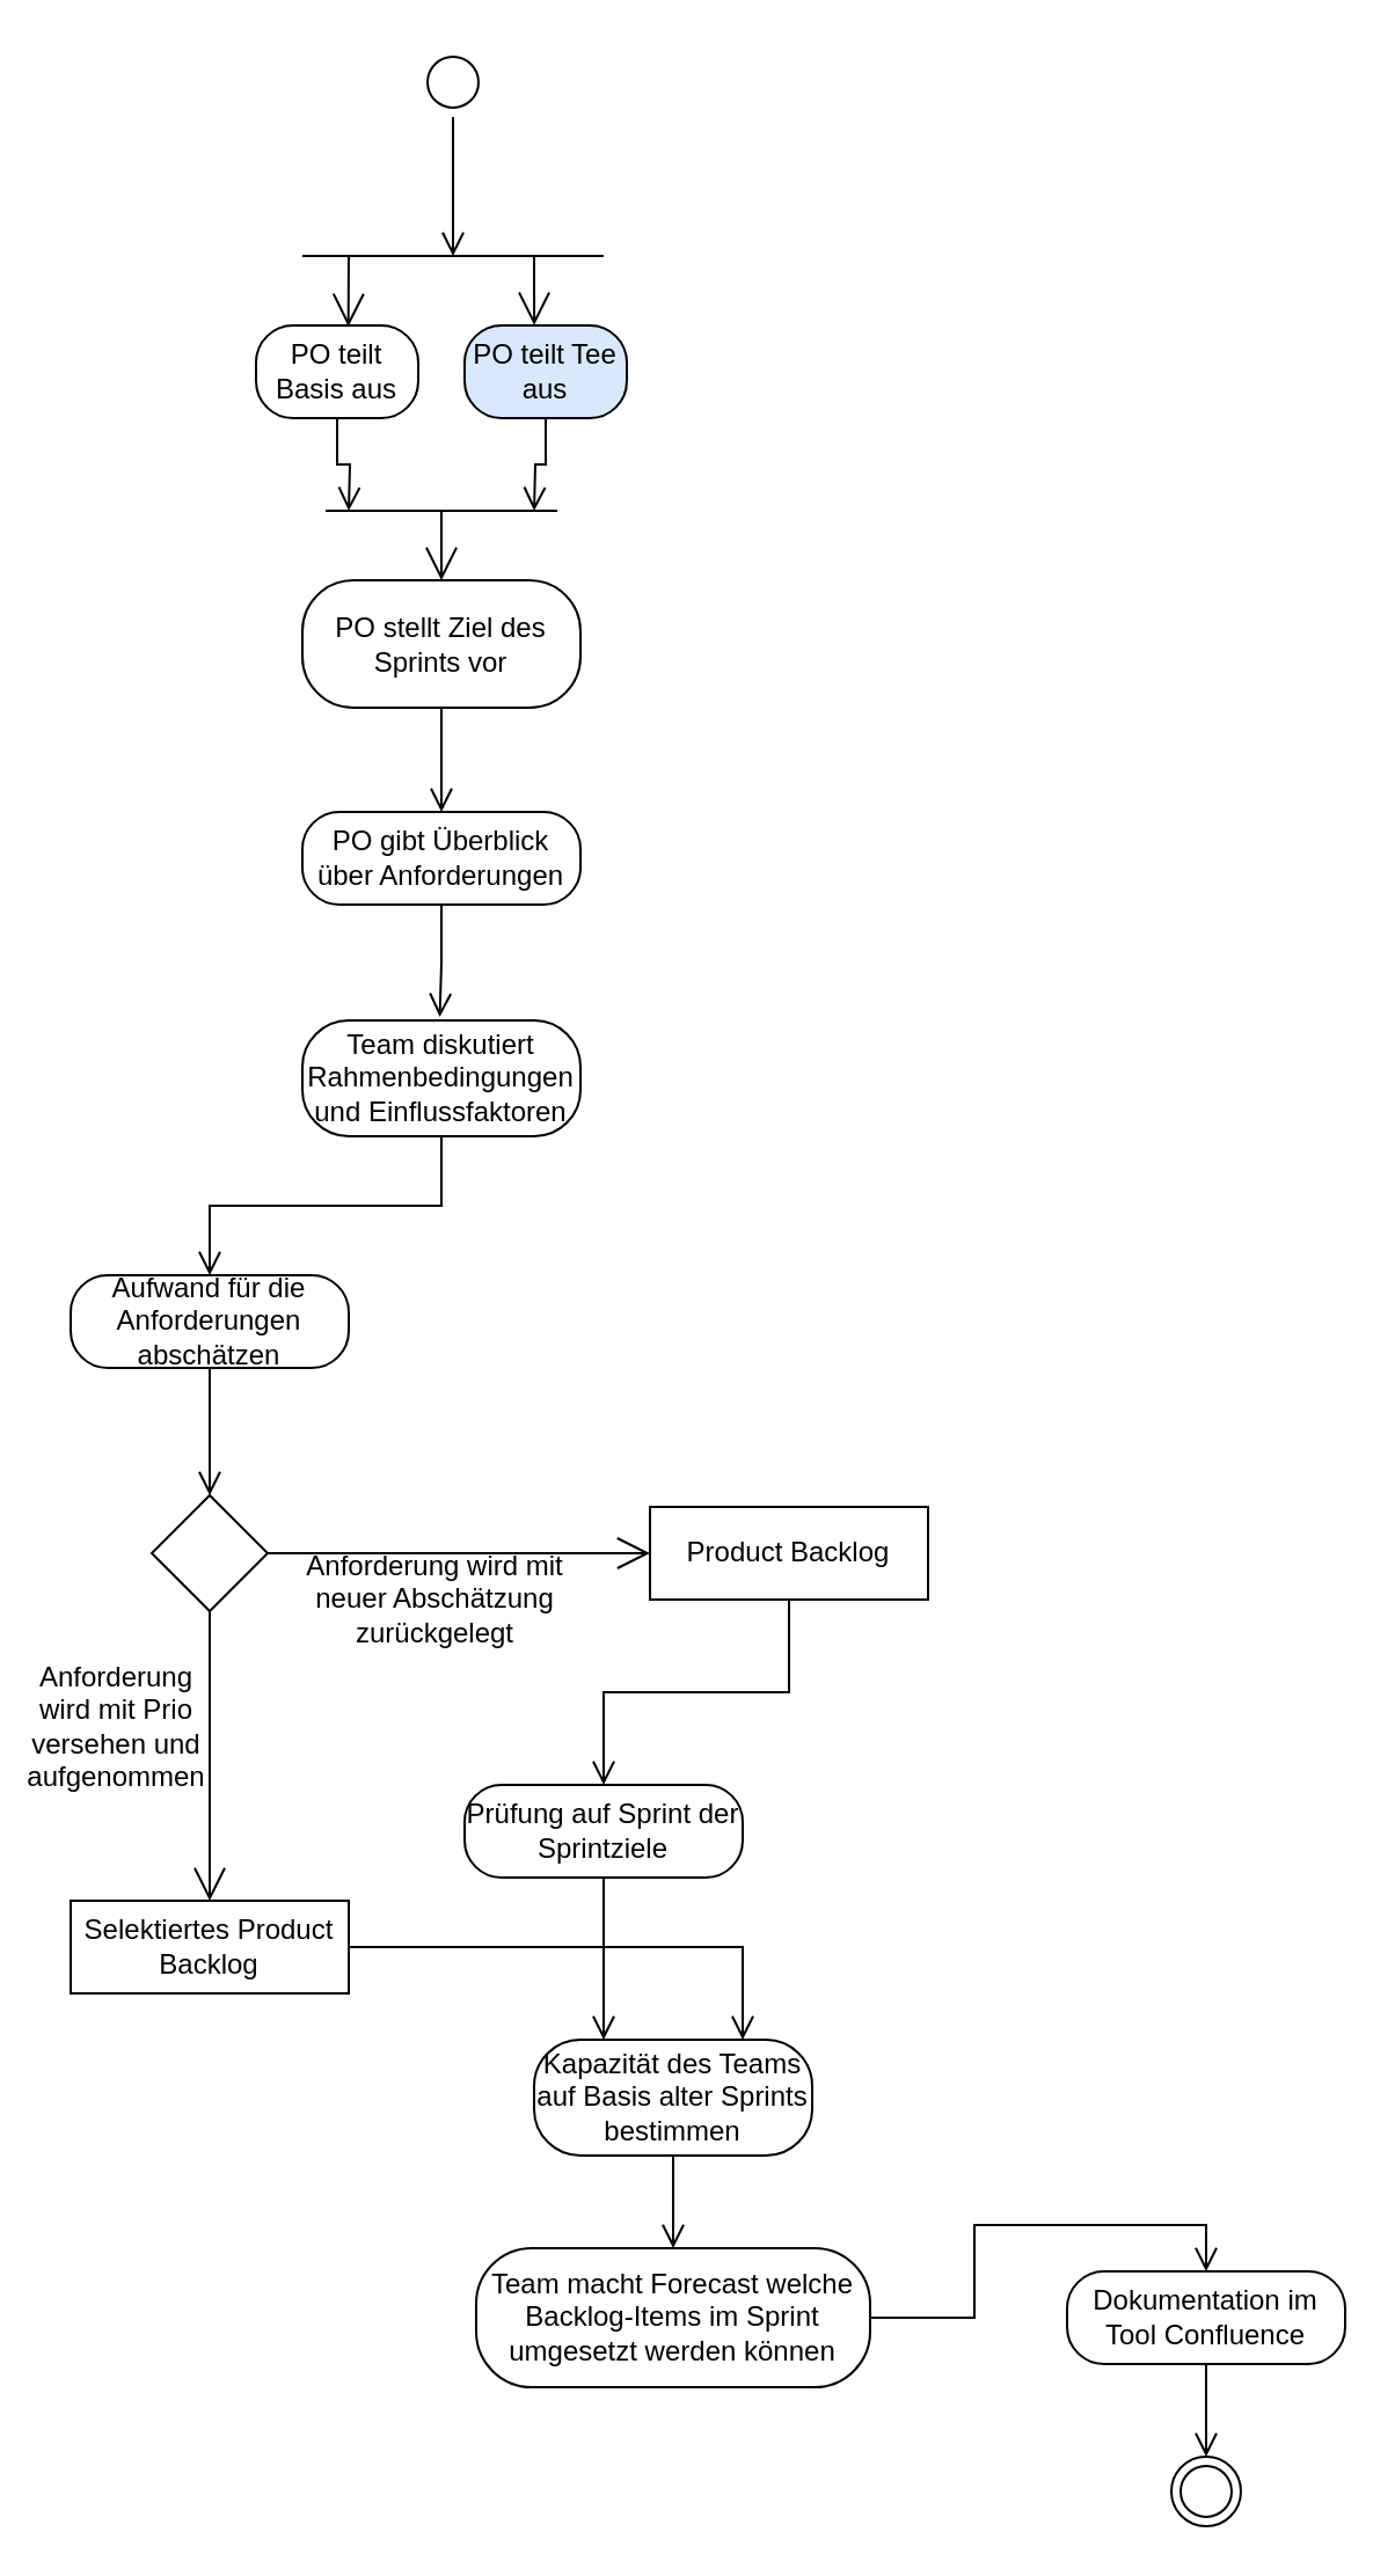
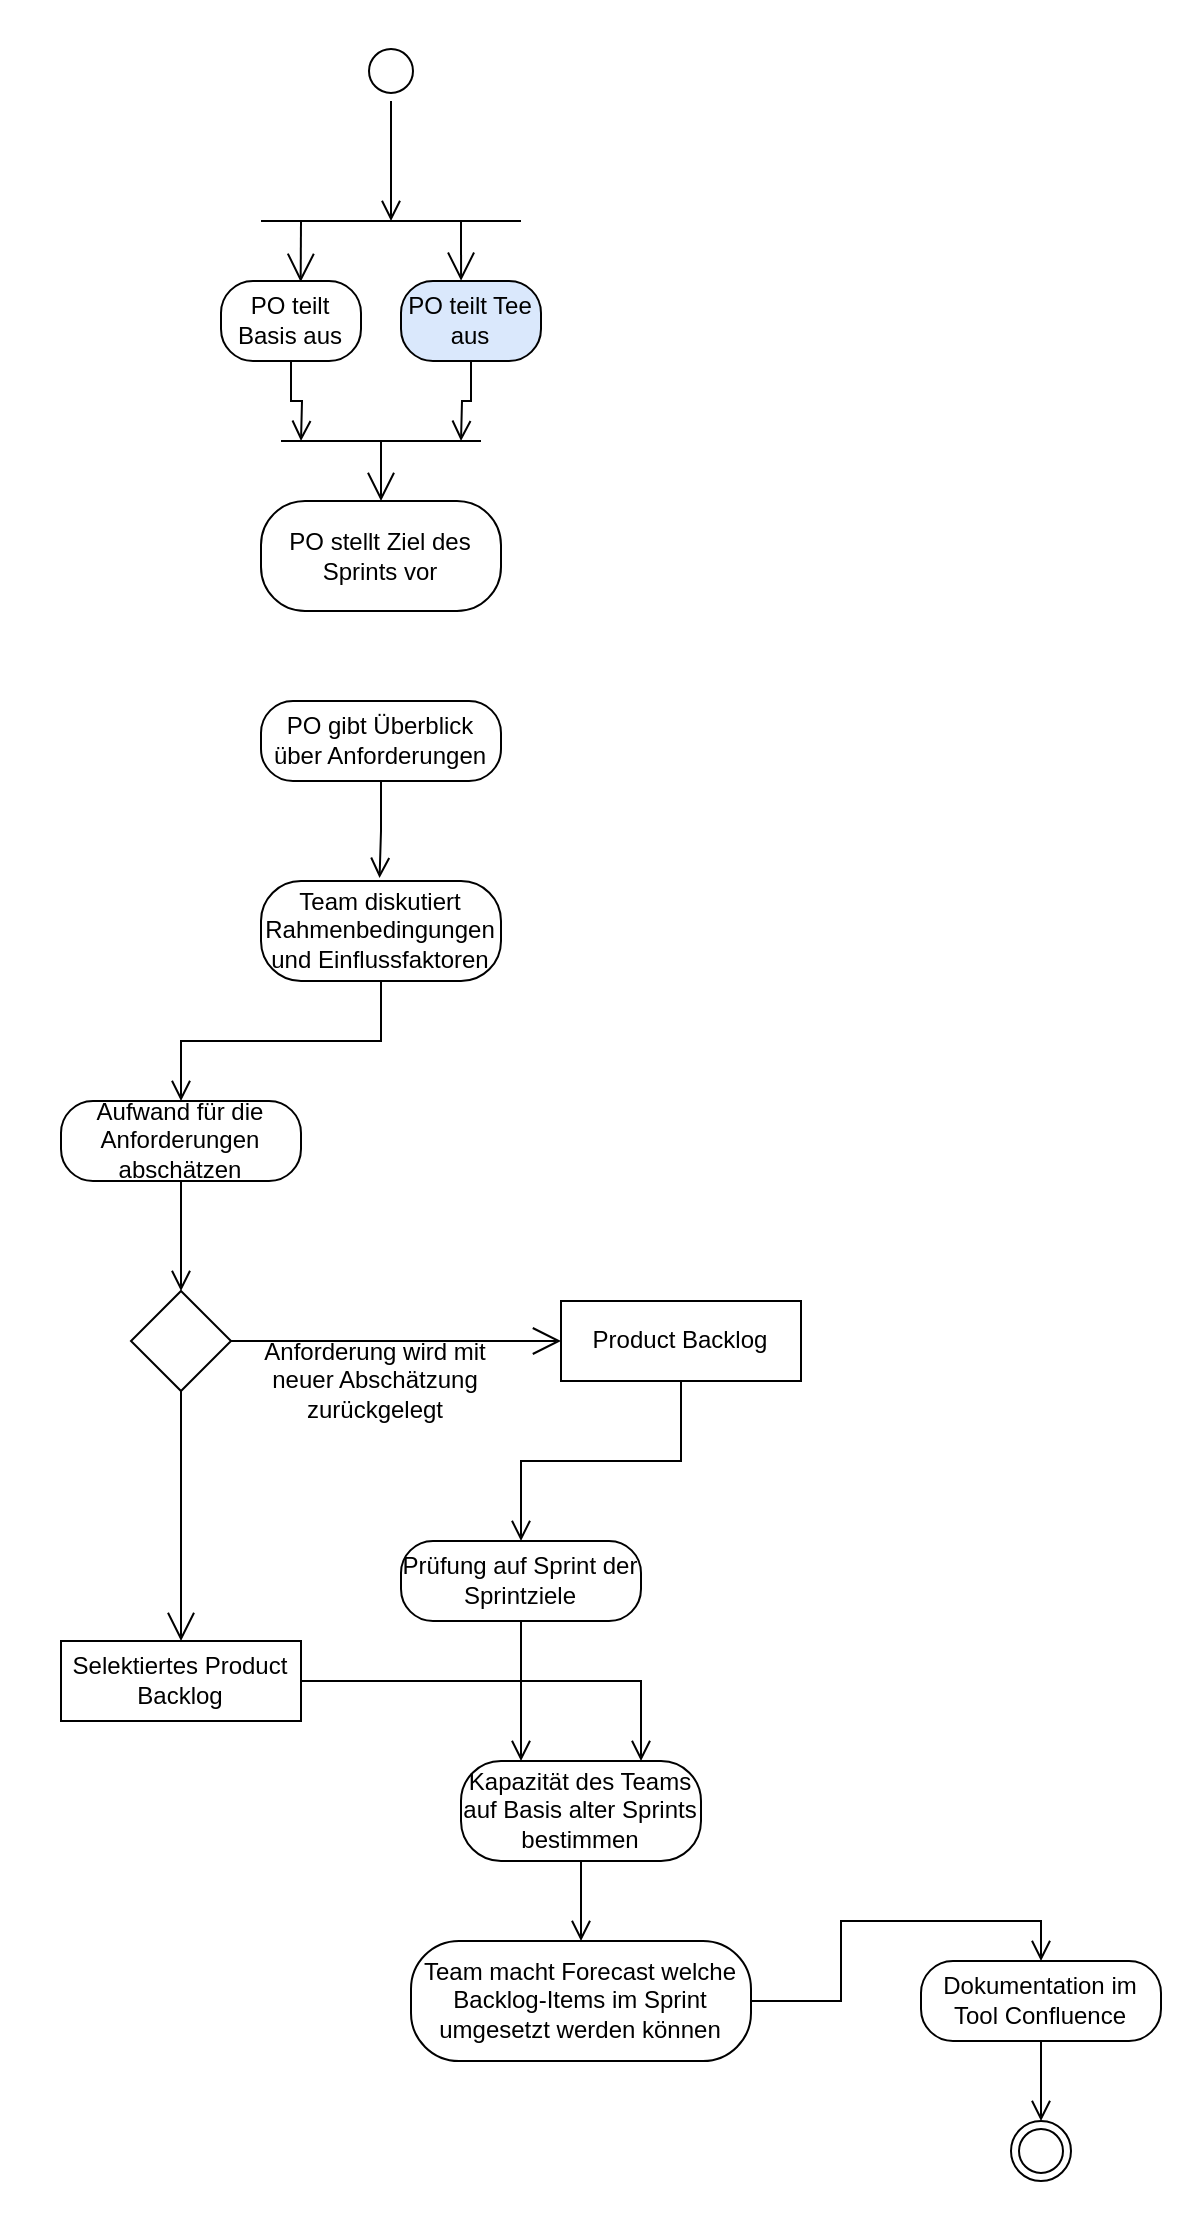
  <mxCell id="0" />
  <mxCell id="1" parent="0" />
  <mxCell id="2" value="" style="ellipse;html=1;shape=startState;labelBackgroundColor=none;" vertex="1" parent="1"><mxGeometry x="180" width="30" height="30" as="geometry" y="20" /></mxCell>
  <mxCell id="3" value="" style="edgeStyle=orthogonalEdgeStyle;html=1;verticalAlign=bottom;endArrow=open;endSize=8;rounded=0;labelBackgroundColor=none;fontColor=default;" edge="1" source="2" parent="1"><mxGeometry relative="1" as="geometry"><mxPoint x="195" y="110" as="targetPoint" /></mxGeometry></mxCell>
  <mxCell id="4" value="" style="endArrow=none;html=1;rounded=0;" edge="1" parent="1"><mxGeometry width="50" height="50" relative="1" as="geometry"><mxPoint x="130" y="110" as="sourcePoint" /><mxPoint x="260" y="110" as="targetPoint" /></mxGeometry></mxCell>
  <mxCell id="5" value="PO teilt Basis aus" style="rounded=1;whiteSpace=wrap;html=1;arcSize=40;" vertex="1" parent="1"><mxGeometry x="110" y="140" width="70" height="40" as="geometry" /></mxCell>
  <mxCell id="6" value="" style="edgeStyle=orthogonalEdgeStyle;html=1;verticalAlign=bottom;endArrow=open;endSize=8;rounded=0;" edge="1" source="5" parent="1"><mxGeometry relative="1" as="geometry"><mxPoint x="150" y="220" as="targetPoint" /></mxGeometry></mxCell>
  <mxCell id="7" value="PO teilt Tee aus" style="rounded=1;whiteSpace=wrap;html=1;arcSize=40;fillColor=#dae8fc;" vertex="1" parent="1"><mxGeometry x="200" y="140" width="70" height="40" as="geometry" /></mxCell>
  <mxCell id="8" value="" style="edgeStyle=orthogonalEdgeStyle;html=1;verticalAlign=bottom;endArrow=open;endSize=8;rounded=0;" edge="1" parent="1" source="7"><mxGeometry relative="1" as="geometry"><mxPoint x="230" y="220" as="targetPoint" /></mxGeometry></mxCell>
  <mxCell id="9" value="" style="endArrow=open;endFill=1;endSize=12;html=1;rounded=0;entryX=0.429;entryY=-0.003;entryDx=0;entryDy=0;entryPerimeter=0;" edge="1" parent="1" target="7"><mxGeometry width="160" relative="1" as="geometry"><mxPoint x="230" y="110" as="sourcePoint" /><mxPoint x="350" y="160" as="targetPoint" /></mxGeometry></mxCell>
  <mxCell id="10" value="" style="endArrow=open;endFill=1;endSize=12;html=1;rounded=0;entryX=0.569;entryY=0.011;entryDx=0;entryDy=0;entryPerimeter=0;" edge="1" parent="1" target="5"><mxGeometry width="160" relative="1" as="geometry"><mxPoint x="150" y="110" as="sourcePoint" /><mxPoint x="240" y="150" as="targetPoint" /></mxGeometry></mxCell>
  <mxCell id="11" value="" style="endArrow=none;html=1;rounded=0;" edge="1" parent="1"><mxGeometry width="50" height="50" relative="1" as="geometry"><mxPoint x="140" y="220" as="sourcePoint" /><mxPoint x="240" y="220" as="targetPoint" /></mxGeometry></mxCell>
  <mxCell id="12" value="" style="endArrow=open;endFill=1;endSize=12;html=1;rounded=0;entryX=0.5;entryY=0;entryDx=0;entryDy=0;" edge="1" parent="1" target="13"><mxGeometry width="160" relative="1" as="geometry"><mxPoint x="190" y="220" as="sourcePoint" /><mxPoint x="290" y="250" as="targetPoint" /></mxGeometry></mxCell>
  <mxCell id="13" value="PO stellt Ziel des Sprints vor" style="rounded=1;whiteSpace=wrap;html=1;arcSize=40;" vertex="1" parent="1"><mxGeometry x="130" y="250" width="120" height="55" as="geometry" /></mxCell>
- <mxCell id="14" value="" style="edgeStyle=orthogonalEdgeStyle;html=1;verticalAlign=bottom;endArrow=open;endSize=8;rounded=0;entryX=0.5;entryY=0;entryDx=0;entryDy=0;exitX=0.5;exitY=1;exitDx=0;exitDy=0;" edge="1" parent="1" source="13" target="15"><mxGeometry relative="1" as="geometry"><mxPoint x="189.76" y="350" as="targetPoint" /><mxPoint x="189.76" y="290" as="sourcePoint" /></mxGeometry></mxCell>
  <mxCell id="15" value="PO gibt Überblick über Anforderungen" style="rounded=1;whiteSpace=wrap;html=1;arcSize=40;" vertex="1" parent="1"><mxGeometry x="130" y="350" width="120" height="40" as="geometry" /></mxCell>
  <mxCell id="16" value="" style="edgeStyle=orthogonalEdgeStyle;html=1;verticalAlign=bottom;endArrow=open;endSize=8;rounded=0;entryX=0.494;entryY=-0.03;entryDx=0;entryDy=0;entryPerimeter=0;" edge="1" source="15" parent="1" target="17"><mxGeometry relative="1" as="geometry"><mxPoint x="190" y="450" as="targetPoint" /></mxGeometry></mxCell>
  <mxCell id="17" value="Team diskutiert Rahmenbedingungen und Einflussfaktoren" style="rounded=1;whiteSpace=wrap;html=1;arcSize=40;" vertex="1" parent="1"><mxGeometry x="130" y="440" width="120" height="50" as="geometry" /></mxCell>
  <mxCell id="18" value="" style="edgeStyle=orthogonalEdgeStyle;html=1;verticalAlign=bottom;endArrow=open;endSize=8;rounded=0;entryX=0.5;entryY=0;entryDx=0;entryDy=0;" edge="1" source="17" parent="1" target="19"><mxGeometry relative="1" as="geometry"><mxPoint x="190" y="540" as="targetPoint" /></mxGeometry></mxCell>
  <mxCell id="19" value="Aufwand für die Anforderungen abschätzen" style="rounded=1;whiteSpace=wrap;html=1;arcSize=40;" vertex="1" parent="1"><mxGeometry x="30" y="550" width="120" height="40" as="geometry" /></mxCell>
  <mxCell id="20" value="" style="edgeStyle=orthogonalEdgeStyle;html=1;verticalAlign=bottom;endArrow=open;endSize=8;rounded=0;entryX=0.5;entryY=0;entryDx=0;entryDy=0;" edge="1" source="19" parent="1" target="21"><mxGeometry relative="1" as="geometry"><mxPoint x="90" y="650" as="targetPoint" /></mxGeometry></mxCell>
  <mxCell id="21" value="" style="rhombus;whiteSpace=wrap;html=1;" vertex="1" parent="1"><mxGeometry x="65" y="645" width="50" height="50" as="geometry" /></mxCell>
  <mxCell id="22" value="Selektiertes Product Backlog" style="rounded=1;whiteSpace=wrap;html=1;arcSize=0;" vertex="1" parent="1"><mxGeometry x="30" y="820" width="120" height="40" as="geometry" /></mxCell>
  <mxCell id="23" value="" style="edgeStyle=orthogonalEdgeStyle;html=1;verticalAlign=bottom;endArrow=open;endSize=8;rounded=0;entryX=0.75;entryY=0;entryDx=0;entryDy=0;exitX=1;exitY=0.5;exitDx=0;exitDy=0;" edge="1" source="22" parent="1" target="32"><mxGeometry relative="1" as="geometry"><mxPoint x="10" y="940" as="targetPoint" /><Array as="points"><mxPoint x="320" y="840" /></Array></mxGeometry></mxCell>
  <mxCell id="24" value="" style="endArrow=open;endFill=1;endSize=12;html=1;rounded=0;entryX=0.5;entryY=0;entryDx=0;entryDy=0;exitX=0.5;exitY=1;exitDx=0;exitDy=0;" edge="1" parent="1" source="21" target="22"><mxGeometry width="160" relative="1" as="geometry"><mxPoint x="230" y="760" as="sourcePoint" /><mxPoint x="90" y="840" as="targetPoint" /></mxGeometry></mxCell>
  <mxCell id="25" value="Product Backlog" style="rounded=1;whiteSpace=wrap;html=1;arcSize=0;" vertex="1" parent="1"><mxGeometry x="280" y="650" width="120" height="40" as="geometry" /></mxCell>
  <mxCell id="26" value="" style="edgeStyle=orthogonalEdgeStyle;html=1;verticalAlign=bottom;endArrow=open;endSize=8;rounded=0;entryX=0.5;entryY=0;entryDx=0;entryDy=0;" edge="1" source="25" parent="1" target="30"><mxGeometry relative="1" as="geometry"><mxPoint x="270" y="740" as="targetPoint" /></mxGeometry></mxCell>
  <mxCell id="27" value="" style="endArrow=open;endFill=1;endSize=12;html=1;rounded=0;exitX=1;exitY=0.5;exitDx=0;exitDy=0;entryX=0;entryY=0.5;entryDx=0;entryDy=0;" edge="1" parent="1" source="21" target="25"><mxGeometry width="160" relative="1" as="geometry"><mxPoint x="230" y="760" as="sourcePoint" /><mxPoint x="390" y="760" as="targetPoint" /></mxGeometry></mxCell>
  <mxCell id="28" value="Anforderung wird mit neuer Abschätzung zurückgelegt" style="text;html=1;align=center;verticalAlign=middle;whiteSpace=wrap;rounded=0;" vertex="1" parent="1"><mxGeometry x="115" y="680" width="145" height="20" as="geometry" /></mxCell>
- <mxCell id="29" value="Anforderung wird mit Prio versehen und aufgenommen" style="text;html=1;align=center;verticalAlign=middle;whiteSpace=wrap;rounded=0;" vertex="1" parent="1"><mxGeometry x="20" y="710" width="60" height="70" as="geometry" /></mxCell>
  <mxCell id="30" value="Prüfung auf Sprint der Sprintziele" style="rounded=1;whiteSpace=wrap;html=1;arcSize=40;" vertex="1" parent="1"><mxGeometry x="200" y="770" width="120" height="40" as="geometry" /></mxCell>
  <mxCell id="31" value="" style="edgeStyle=orthogonalEdgeStyle;html=1;verticalAlign=bottom;endArrow=open;endSize=8;rounded=0;entryX=0.25;entryY=0;entryDx=0;entryDy=0;" edge="1" source="30" parent="1" target="32"><mxGeometry relative="1" as="geometry"><mxPoint x="270" y="840" as="targetPoint" /></mxGeometry></mxCell>
  <mxCell id="32" value="Kapazität des Teams auf Basis alter Sprints bestimmen" style="rounded=1;whiteSpace=wrap;html=1;arcSize=40;" vertex="1" parent="1"><mxGeometry x="230" y="880" width="120" height="50" as="geometry" /></mxCell>
  <mxCell id="33" value="" style="edgeStyle=orthogonalEdgeStyle;html=1;verticalAlign=bottom;endArrow=open;endSize=8;rounded=0;entryX=0.5;entryY=0;entryDx=0;entryDy=0;" edge="1" source="32" parent="1" target="34"><mxGeometry relative="1" as="geometry"><mxPoint x="510" y="820" as="targetPoint" /></mxGeometry></mxCell>
  <mxCell id="34" value="Team macht Forecast welche Backlog-Items im Sprint umgesetzt werden können" style="rounded=1;whiteSpace=wrap;html=1;arcSize=40;" vertex="1" parent="1"><mxGeometry x="205" y="970" width="170" height="60" as="geometry" /></mxCell>
  <mxCell id="35" value="" style="edgeStyle=orthogonalEdgeStyle;html=1;verticalAlign=bottom;endArrow=open;endSize=8;rounded=0;entryX=0.5;entryY=0;entryDx=0;entryDy=0;exitX=1;exitY=0.5;exitDx=0;exitDy=0;" edge="1" source="34" parent="1" target="36"><mxGeometry relative="1" as="geometry"><mxPoint x="130" y="850" as="targetPoint" /><Array as="points"><mxPoint x="420" y="1000" /><mxPoint x="420" y="960" /><mxPoint x="520" y="960" /></Array></mxGeometry></mxCell>
  <mxCell id="36" value="Dokumentation im Tool Confluence" style="rounded=1;whiteSpace=wrap;html=1;arcSize=40;" vertex="1" parent="1"><mxGeometry x="460" y="980" width="120" height="40" as="geometry" /></mxCell>
  <mxCell id="37" value="" style="edgeStyle=orthogonalEdgeStyle;html=1;verticalAlign=bottom;endArrow=open;endSize=8;rounded=0;" edge="1" source="36" parent="1" target="38"><mxGeometry relative="1" as="geometry"><mxPoint x="260" y="1050" as="targetPoint" /></mxGeometry></mxCell>
  <mxCell id="38" value="" style="ellipse;html=1;shape=endState;" vertex="1" parent="1"><mxGeometry x="505" y="1060" width="30" height="30" as="geometry" /></mxCell>
